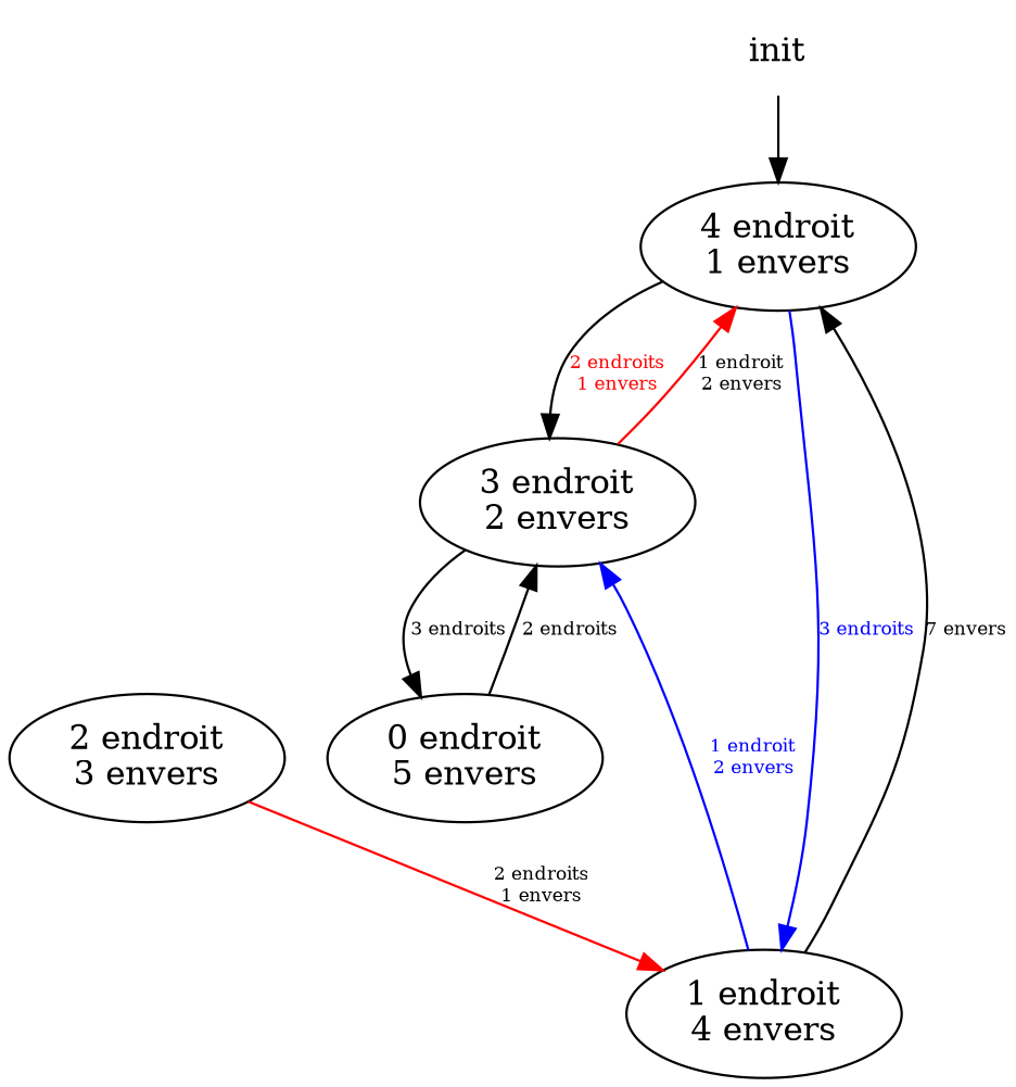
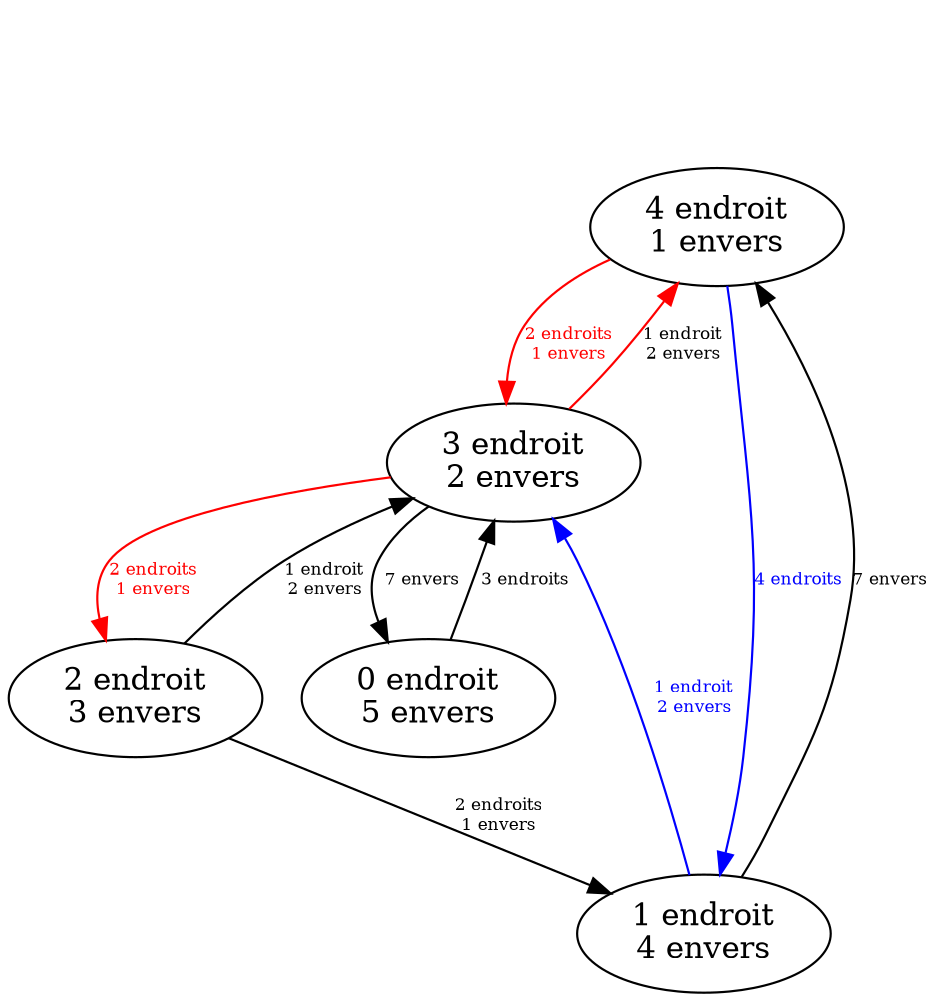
  digraph {
    edge [fontsize=8]
-   init [color=white fillcolor=white shape=box]
    n2 [label="4 endroit\n1 envers"]
    n3 [label="3 endroit\n2 envers"]
    n4 [label="1 endroit\n4 envers"]
    n5 [label="2 endroit\n3 envers"]
    n6 [label="0 endroit\n5 envers"]
-   init -> n2 [fontsize=""]
-   n2 -> n3 [color=black fontcolor=red label="2 endroits\n1 envers"]
-   n2 -> n4 [color=blue fontcolor=blue label="3 endroits"]
+   n2 -> n3 [color=red fontcolor=red label="2 endroits\n1 envers"]
+   n2 -> n4 [color=blue fontcolor=blue label="4 endroits"]
    n3 -> n2 [color=red label="1 endroit\n2 envers"]
-   n3 -> n6 [label="3 endroits"]
+   n3 -> n5 [color=red fontcolor=red label="2 endroits\n1 envers"]
+   n3 -> n6 [label="7 envers"]
    n4 -> n2 [label="7 envers"]
    n4 -> n3 [color=blue fontcolor=blue label="1 endroit\n2 envers"]
-   n5 -> n4 [label="2 endroits\n1 envers" color=red]
-   n6 -> n3 [label="2 endroits"]
+   n5 -> n3 [label="1 endroit\n2 envers"]
+   n5 -> n4 [label="2 endroits\n1 envers"]
+   n6 -> n3 [label="3 endroits"]
  }
